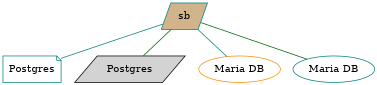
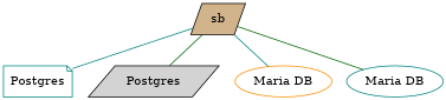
  graph {
    node [style=filled fillcolor=white color=black shape=parallelogram]
    edge [color=teal]
-   sb [fillcolor=tan color=teal]
+   sb [fillcolor=tan]
    n2 [label=Postgres color=teal shape=note]
    n3 [label=Postgres fillcolor=lightgrey]
    n4 [label="Maria DB" color=darkorange shape=ellipse]
    n5 [label="Maria DB" color=teal shape=ellipse]
    sb -- n2
    sb -- n3 [color=darkgreen]
    sb -- n4
    sb -- n5 [color=darkgreen]
  }
